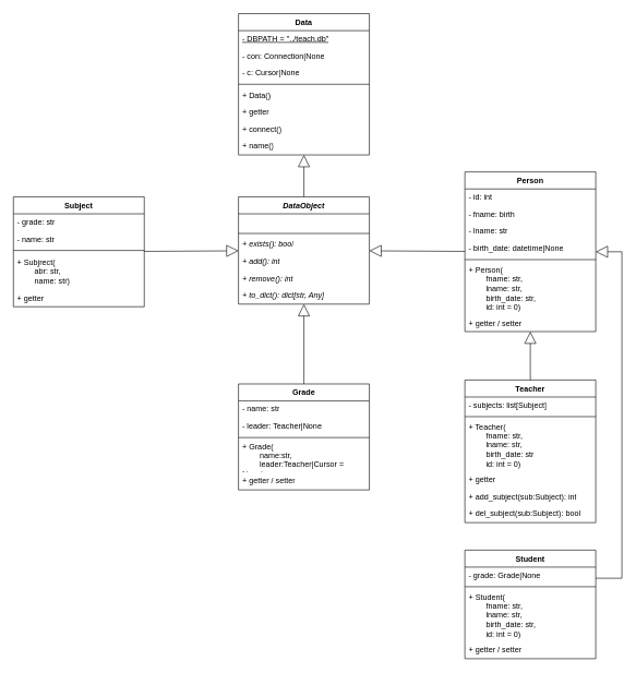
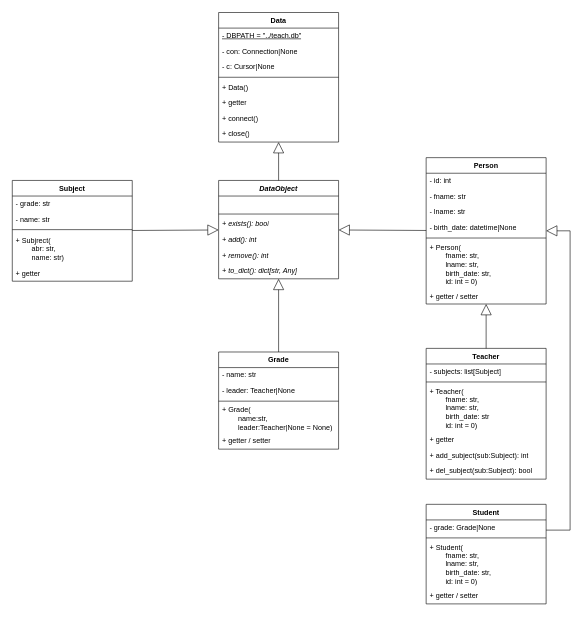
  <mxCell id="0" />
  <mxCell id="1" parent="0" />
  <mxCell id="2" value="Student" style="swimlane;fontStyle=1;align=center;verticalAlign=top;childLayout=stackLayout;horizontal=1;startSize=26;horizontalStack=0;resizeParent=1;resizeParentMax=0;resizeLast=0;collapsible=1;marginBottom=0;whiteSpace=wrap;html=1;" parent="1" vertex="1"><mxGeometry x="710" y="840" width="200" height="166" as="geometry" /></mxCell>
  <mxCell id="3" value="- grade: Grade|None" style="text;strokeColor=none;fillColor=none;align=left;verticalAlign=middle;spacingLeft=4;spacingRight=4;overflow=hidden;rotatable=0;points=[[0,0.5],[1,0.5]];portConstraint=eastwest;whiteSpace=wrap;html=1;" parent="2" vertex="1"><mxGeometry y="26" width="200" height="26" as="geometry" /></mxCell>
  <mxCell id="4" value="" style="line;strokeWidth=1;fillColor=none;align=left;verticalAlign=middle;spacingTop=-1;spacingLeft=3;spacingRight=3;rotatable=0;labelPosition=right;points=[];portConstraint=eastwest;strokeColor=inherit;" parent="2" vertex="1"><mxGeometry y="52" width="200" height="8" as="geometry" /></mxCell>
  <mxCell id="5" value="&lt;div&gt;+ Student(&lt;/div&gt;&lt;div&gt;&lt;span style=&quot;white-space: pre;&quot;&gt;&#09;&lt;/span&gt;fname: str,&lt;/div&gt;&lt;div&gt;&lt;span style=&quot;white-space: pre;&quot;&gt;&#09;&lt;/span&gt;lname: str,&lt;/div&gt;&lt;div&gt;&lt;span style=&quot;white-space: pre;&quot;&gt;&#09;&lt;/span&gt;birth_date: str,&lt;/div&gt;&lt;div&gt;&lt;span style=&quot;white-space: pre;&quot;&gt;&#09;&lt;/span&gt;id: int = 0)&lt;br&gt;&lt;/div&gt;" style="text;strokeColor=none;fillColor=none;align=left;verticalAlign=middle;spacingLeft=4;spacingRight=4;overflow=hidden;rotatable=0;points=[[0,0.5],[1,0.5]];portConstraint=eastwest;whiteSpace=wrap;html=1;" parent="2" vertex="1"><mxGeometry y="60" width="200" height="80" as="geometry" /></mxCell>
  <mxCell id="6" value="+ getter / setter" style="text;strokeColor=none;fillColor=none;align=left;verticalAlign=middle;spacingLeft=4;spacingRight=4;overflow=hidden;rotatable=0;points=[[0,0.5],[1,0.5]];portConstraint=eastwest;whiteSpace=wrap;html=1;" vertex="1" parent="2"><mxGeometry y="140" width="200" height="26" as="geometry" /></mxCell>
  <mxCell id="7" value="Data" style="swimlane;fontStyle=1;align=center;verticalAlign=top;childLayout=stackLayout;horizontal=1;startSize=26;horizontalStack=0;resizeParent=1;resizeParentMax=0;resizeLast=0;collapsible=1;marginBottom=0;whiteSpace=wrap;html=1;" parent="1" vertex="1"><mxGeometry x="364" y="20" width="200" height="216" as="geometry" /></mxCell>
  <mxCell id="8" value="- DBPATH = &quot;../teach.db&quot;" style="text;strokeColor=none;fillColor=none;align=left;verticalAlign=middle;spacingLeft=4;spacingRight=4;overflow=hidden;rotatable=0;points=[[0,0.5],[1,0.5]];portConstraint=eastwest;whiteSpace=wrap;html=1;fontStyle=4" parent="7" vertex="1"><mxGeometry y="26" width="200" height="26" as="geometry" /></mxCell>
  <mxCell id="9" value="- con: Connection|None" style="text;strokeColor=none;fillColor=none;align=left;verticalAlign=middle;spacingLeft=4;spacingRight=4;overflow=hidden;rotatable=0;points=[[0,0.5],[1,0.5]];portConstraint=eastwest;whiteSpace=wrap;html=1;" parent="7" vertex="1"><mxGeometry y="52" width="200" height="26" as="geometry" /></mxCell>
  <mxCell id="10" value="- c: Cursor|None" style="text;strokeColor=none;fillColor=none;align=left;verticalAlign=middle;spacingLeft=4;spacingRight=4;overflow=hidden;rotatable=0;points=[[0,0.5],[1,0.5]];portConstraint=eastwest;whiteSpace=wrap;html=1;" parent="7" vertex="1"><mxGeometry y="78" width="200" height="26" as="geometry" /></mxCell>
  <mxCell id="11" value="" style="line;strokeWidth=1;fillColor=none;align=left;verticalAlign=middle;spacingTop=-1;spacingLeft=3;spacingRight=3;rotatable=0;labelPosition=right;points=[];portConstraint=eastwest;strokeColor=inherit;" parent="7" vertex="1"><mxGeometry y="104" width="200" height="8" as="geometry" /></mxCell>
  <mxCell id="12" value="+ Data()" style="text;strokeColor=none;fillColor=none;align=left;verticalAlign=middle;spacingLeft=4;spacingRight=4;overflow=hidden;rotatable=0;points=[[0,0.5],[1,0.5]];portConstraint=eastwest;whiteSpace=wrap;html=1;" parent="7" vertex="1"><mxGeometry y="112" width="200" height="26" as="geometry" /></mxCell>
  <mxCell id="13" value="+ getter" style="text;strokeColor=none;fillColor=none;align=left;verticalAlign=middle;spacingLeft=4;spacingRight=4;overflow=hidden;rotatable=0;points=[[0,0.5],[1,0.5]];portConstraint=eastwest;whiteSpace=wrap;html=1;" parent="7" vertex="1"><mxGeometry y="138" width="200" height="26" as="geometry" /></mxCell>
  <mxCell id="14" value="+ connect()" style="text;strokeColor=none;fillColor=none;align=left;verticalAlign=middle;spacingLeft=4;spacingRight=4;overflow=hidden;rotatable=0;points=[[0,0.5],[1,0.5]];portConstraint=eastwest;whiteSpace=wrap;html=1;" parent="7" vertex="1"><mxGeometry y="164" width="200" height="26" as="geometry" /></mxCell>
- <mxCell id="15" value="+ name()" style="text;strokeColor=none;fillColor=none;align=left;verticalAlign=middle;spacingLeft=4;spacingRight=4;overflow=hidden;rotatable=0;points=[[0,0.5],[1,0.5]];portConstraint=eastwest;whiteSpace=wrap;html=1;" parent="7" vertex="1"><mxGeometry y="190" width="200" height="26" as="geometry" /></mxCell>
+ <mxCell id="15" value="+ close()" style="text;strokeColor=none;fillColor=none;align=left;verticalAlign=middle;spacingLeft=4;spacingRight=4;overflow=hidden;rotatable=0;points=[[0,0.5],[1,0.5]];portConstraint=eastwest;whiteSpace=wrap;html=1;" parent="7" vertex="1"><mxGeometry y="190" width="200" height="26" as="geometry" /></mxCell>
  <mxCell id="16" value="DataObject" style="swimlane;fontStyle=3;align=center;verticalAlign=top;childLayout=stackLayout;horizontal=1;startSize=26;horizontalStack=0;resizeParent=1;resizeParentMax=0;resizeLast=0;collapsible=1;marginBottom=0;whiteSpace=wrap;html=1;" parent="1" vertex="1"><mxGeometry x="364" y="300" width="200" height="164" as="geometry" /></mxCell>
  <mxCell id="17" value="&amp;nbsp;" style="text;strokeColor=none;fillColor=none;align=left;verticalAlign=middle;spacingLeft=4;spacingRight=4;overflow=hidden;rotatable=0;points=[[0,0.5],[1,0.5]];portConstraint=eastwest;whiteSpace=wrap;html=1;" parent="16" vertex="1"><mxGeometry y="26" width="200" height="26" as="geometry" /></mxCell>
  <mxCell id="18" value="" style="line;strokeWidth=1;fillColor=none;align=left;verticalAlign=middle;spacingTop=-1;spacingLeft=3;spacingRight=3;rotatable=0;labelPosition=right;points=[];portConstraint=eastwest;strokeColor=inherit;" parent="16" vertex="1"><mxGeometry y="52" width="200" height="8" as="geometry" /></mxCell>
  <mxCell id="19" value="+ exists(): bool" style="text;strokeColor=none;fillColor=none;align=left;verticalAlign=middle;spacingLeft=4;spacingRight=4;overflow=hidden;rotatable=0;points=[[0,0.5],[1,0.5]];portConstraint=eastwest;whiteSpace=wrap;html=1;fontStyle=2" parent="16" vertex="1"><mxGeometry y="60" width="200" height="26" as="geometry" /></mxCell>
  <mxCell id="20" value="+ add(): int" style="text;strokeColor=none;fillColor=none;align=left;verticalAlign=middle;spacingLeft=4;spacingRight=4;overflow=hidden;rotatable=0;points=[[0,0.5],[1,0.5]];portConstraint=eastwest;whiteSpace=wrap;html=1;fontStyle=2" parent="16" vertex="1"><mxGeometry y="86" width="200" height="26" as="geometry" /></mxCell>
  <mxCell id="21" value="+ remove(): int" style="text;strokeColor=none;fillColor=none;align=left;verticalAlign=middle;spacingLeft=4;spacingRight=4;overflow=hidden;rotatable=0;points=[[0,0.5],[1,0.5]];portConstraint=eastwest;whiteSpace=wrap;html=1;fontStyle=2" parent="16" vertex="1"><mxGeometry y="112" width="200" height="26" as="geometry" /></mxCell>
  <mxCell id="22" value="+ to_dict(): dict[str, Any]" style="text;strokeColor=none;fillColor=none;align=left;verticalAlign=middle;spacingLeft=4;spacingRight=4;overflow=hidden;rotatable=0;points=[[0,0.5],[1,0.5]];portConstraint=eastwest;whiteSpace=wrap;html=1;fontStyle=2" parent="16" vertex="1"><mxGeometry y="138" width="200" height="26" as="geometry" /></mxCell>
  <mxCell id="23" value="" style="endArrow=block;endSize=16;endFill=0;html=1;rounded=0;edgeStyle=orthogonalEdgeStyle;" parent="1" edge="1" target="32" source="2"><mxGeometry width="160" relative="1" as="geometry"><mxPoint x="654" y="760" as="sourcePoint" /><mxPoint x="814" y="760" as="targetPoint" /><Array as="points"><mxPoint x="950" y="883" /><mxPoint x="950" y="384" /></Array></mxGeometry></mxCell>
  <mxCell id="24" value="" style="endArrow=block;endSize=16;endFill=0;html=1;rounded=0;" parent="1" source="16" target="7" edge="1"><mxGeometry width="160" relative="1" as="geometry"><mxPoint x="360" y="410" as="sourcePoint" /><mxPoint x="520" y="410" as="targetPoint" /></mxGeometry></mxCell>
  <mxCell id="25" value="Subject" style="swimlane;fontStyle=1;align=center;verticalAlign=top;childLayout=stackLayout;horizontal=1;startSize=26;horizontalStack=0;resizeParent=1;resizeParentMax=0;resizeLast=0;collapsible=1;marginBottom=0;whiteSpace=wrap;html=1;" parent="1" vertex="1"><mxGeometry x="20" y="300" width="200" height="168" as="geometry" /></mxCell>
  <mxCell id="26" value="- grade: str" style="text;strokeColor=none;fillColor=none;align=left;verticalAlign=middle;spacingLeft=4;spacingRight=4;overflow=hidden;rotatable=0;points=[[0,0.5],[1,0.5]];portConstraint=eastwest;whiteSpace=wrap;html=1;" parent="25" vertex="1"><mxGeometry y="26" width="200" height="26" as="geometry" /></mxCell>
  <mxCell id="27" value="- name: str" style="text;strokeColor=none;fillColor=none;align=left;verticalAlign=middle;spacingLeft=4;spacingRight=4;overflow=hidden;rotatable=0;points=[[0,0.5],[1,0.5]];portConstraint=eastwest;whiteSpace=wrap;html=1;" parent="25" vertex="1"><mxGeometry y="52" width="200" height="26" as="geometry" /></mxCell>
  <mxCell id="28" value="" style="line;strokeWidth=1;fillColor=none;align=left;verticalAlign=middle;spacingTop=-1;spacingLeft=3;spacingRight=3;rotatable=0;labelPosition=right;points=[];portConstraint=eastwest;strokeColor=inherit;" parent="25" vertex="1"><mxGeometry y="78" width="200" height="8" as="geometry" /></mxCell>
  <mxCell id="29" value="&lt;div&gt;+ Subjrect(&lt;/div&gt;&lt;div&gt;&lt;span style=&quot;white-space: pre;&quot;&gt;&#09;&lt;/span&gt;abr: str,&lt;/div&gt;&lt;div&gt;&lt;span style=&quot;white-space: pre;&quot;&gt;&#09;&lt;/span&gt;name: str)&lt;br&gt;&lt;/div&gt;" style="text;strokeColor=none;fillColor=none;align=left;verticalAlign=middle;spacingLeft=4;spacingRight=4;overflow=hidden;rotatable=0;points=[[0,0.5],[1,0.5]];portConstraint=eastwest;whiteSpace=wrap;html=1;" parent="25" vertex="1"><mxGeometry y="86" width="200" height="56" as="geometry" /></mxCell>
  <mxCell id="30" value="+ getter" style="text;strokeColor=none;fillColor=none;align=left;verticalAlign=middle;spacingLeft=4;spacingRight=4;overflow=hidden;rotatable=0;points=[[0,0.5],[1,0.5]];portConstraint=eastwest;whiteSpace=wrap;html=1;" parent="25" vertex="1"><mxGeometry y="142" width="200" height="26" as="geometry" /></mxCell>
  <mxCell id="31" value="" style="endArrow=block;endSize=16;endFill=0;html=1;rounded=0;" parent="1" source="25" target="16" edge="1"><mxGeometry width="160" relative="1" as="geometry"><mxPoint x="170" y="420" as="sourcePoint" /><mxPoint x="330" y="420" as="targetPoint" /></mxGeometry></mxCell>
  <mxCell id="32" value="Person" style="swimlane;fontStyle=1;align=center;verticalAlign=top;childLayout=stackLayout;horizontal=1;startSize=26;horizontalStack=0;resizeParent=1;resizeParentMax=0;resizeLast=0;collapsible=1;marginBottom=0;whiteSpace=wrap;html=1;" parent="1" vertex="1"><mxGeometry x="710" y="262" width="200" height="244" as="geometry" /></mxCell>
  <mxCell id="33" value="- id: int" style="text;strokeColor=none;fillColor=none;align=left;verticalAlign=middle;spacingLeft=4;spacingRight=4;overflow=hidden;rotatable=0;points=[[0,0.5],[1,0.5]];portConstraint=eastwest;whiteSpace=wrap;html=1;" parent="32" vertex="1"><mxGeometry y="26" width="200" height="26" as="geometry" /></mxCell>
- <mxCell id="34" value="- fname: birth" style="text;strokeColor=none;fillColor=none;align=left;verticalAlign=middle;spacingLeft=4;spacingRight=4;overflow=hidden;rotatable=0;points=[[0,0.5],[1,0.5]];portConstraint=eastwest;whiteSpace=wrap;html=1;" parent="32" vertex="1"><mxGeometry y="52" width="200" height="26" as="geometry" /></mxCell>
+ <mxCell id="34" value="- fname: str" style="text;strokeColor=none;fillColor=none;align=left;verticalAlign=middle;spacingLeft=4;spacingRight=4;overflow=hidden;rotatable=0;points=[[0,0.5],[1,0.5]];portConstraint=eastwest;whiteSpace=wrap;html=1;" parent="32" vertex="1"><mxGeometry y="52" width="200" height="26" as="geometry" /></mxCell>
  <mxCell id="35" value="- lname: str" style="text;strokeColor=none;fillColor=none;align=left;verticalAlign=middle;spacingLeft=4;spacingRight=4;overflow=hidden;rotatable=0;points=[[0,0.5],[1,0.5]];portConstraint=eastwest;whiteSpace=wrap;html=1;" parent="32" vertex="1"><mxGeometry y="78" width="200" height="26" as="geometry" /></mxCell>
  <mxCell id="36" value="- birth_date: datetime|None" style="text;strokeColor=none;fillColor=none;align=left;verticalAlign=middle;spacingLeft=4;spacingRight=4;overflow=hidden;rotatable=0;points=[[0,0.5],[1,0.5]];portConstraint=eastwest;whiteSpace=wrap;html=1;" parent="32" vertex="1"><mxGeometry y="104" width="200" height="26" as="geometry" /></mxCell>
  <mxCell id="37" value="" style="line;strokeWidth=1;fillColor=none;align=left;verticalAlign=middle;spacingTop=-1;spacingLeft=3;spacingRight=3;rotatable=0;labelPosition=right;points=[];portConstraint=eastwest;strokeColor=inherit;" parent="32" vertex="1"><mxGeometry y="130" width="200" height="8" as="geometry" /></mxCell>
  <mxCell id="38" value="&lt;div&gt;+ Person(&lt;/div&gt;&lt;div&gt;&lt;span style=&quot;white-space: pre;&quot;&gt;&#09;&lt;/span&gt;fname: str,&lt;/div&gt;&lt;div&gt;&lt;span style=&quot;white-space: pre;&quot;&gt;&#09;&lt;/span&gt;lname: str,&lt;/div&gt;&lt;div&gt;&lt;span style=&quot;white-space: pre;&quot;&gt;&#09;&lt;/span&gt;birth_date: str,&lt;/div&gt;&lt;div&gt;&lt;span style=&quot;white-space: pre;&quot;&gt;&#09;&lt;/span&gt;id: int = 0)&lt;br&gt;&lt;/div&gt;" style="text;strokeColor=none;fillColor=none;align=left;verticalAlign=middle;spacingLeft=4;spacingRight=4;overflow=hidden;rotatable=0;points=[[0,0.5],[1,0.5]];portConstraint=eastwest;whiteSpace=wrap;html=1;" parent="32" vertex="1"><mxGeometry y="138" width="200" height="80" as="geometry" /></mxCell>
  <mxCell id="39" value="+ getter / setter" style="text;strokeColor=none;fillColor=none;align=left;verticalAlign=top;spacingLeft=4;spacingRight=4;overflow=hidden;rotatable=0;points=[[0,0.5],[1,0.5]];portConstraint=eastwest;whiteSpace=wrap;html=1;" parent="32" vertex="1"><mxGeometry y="218" width="200" height="26" as="geometry" /></mxCell>
  <mxCell id="40" value="" style="endArrow=block;endSize=16;endFill=0;html=1;rounded=0;" parent="1" source="32" target="16" edge="1"><mxGeometry width="160" relative="1" as="geometry"><mxPoint x="464" y="530" as="sourcePoint" /><mxPoint x="624" y="530" as="targetPoint" /></mxGeometry></mxCell>
  <mxCell id="41" value="Teacher" style="swimlane;fontStyle=1;align=center;verticalAlign=top;childLayout=stackLayout;horizontal=1;startSize=26;horizontalStack=0;resizeParent=1;resizeParentMax=0;resizeLast=0;collapsible=1;marginBottom=0;whiteSpace=wrap;html=1;" vertex="1" parent="1"><mxGeometry x="710" y="580" width="200" height="218" as="geometry" /></mxCell>
  <mxCell id="42" value="- subjects: list[Subject]" style="text;strokeColor=none;fillColor=none;align=left;verticalAlign=middle;spacingLeft=4;spacingRight=4;overflow=hidden;rotatable=0;points=[[0,0.5],[1,0.5]];portConstraint=eastwest;whiteSpace=wrap;html=1;" vertex="1" parent="41"><mxGeometry y="26" width="200" height="26" as="geometry" /></mxCell>
  <mxCell id="43" value="" style="line;strokeWidth=1;fillColor=none;align=left;verticalAlign=middle;spacingTop=-1;spacingLeft=3;spacingRight=3;rotatable=0;labelPosition=right;points=[];portConstraint=eastwest;strokeColor=inherit;" vertex="1" parent="41"><mxGeometry y="52" width="200" height="8" as="geometry" /></mxCell>
  <mxCell id="44" value="&lt;div&gt;+ Teacher(&lt;/div&gt;&lt;div&gt;&lt;span style=&quot;white-space: pre;&quot;&gt;&#09;&lt;/span&gt;fname: str,&lt;/div&gt;&lt;div&gt;&lt;span style=&quot;white-space: pre;&quot;&gt;&#09;&lt;/span&gt;lname: str,&lt;/div&gt;&lt;div&gt;&lt;span style=&quot;white-space: pre;&quot;&gt;&#09;&lt;/span&gt;birth_date: str&lt;/div&gt;&lt;div&gt;&lt;span style=&quot;white-space: pre;&quot;&gt;&#09;&lt;/span&gt;id: int = 0)&lt;br&gt;&lt;/div&gt;" style="text;strokeColor=none;fillColor=none;align=left;verticalAlign=middle;spacingLeft=4;spacingRight=4;overflow=hidden;rotatable=0;points=[[0,0.5],[1,0.5]];portConstraint=eastwest;whiteSpace=wrap;html=1;" vertex="1" parent="41"><mxGeometry y="60" width="200" height="80" as="geometry" /></mxCell>
  <mxCell id="45" value="+ getter" style="text;strokeColor=none;fillColor=none;align=left;verticalAlign=middle;spacingLeft=4;spacingRight=4;overflow=hidden;rotatable=0;points=[[0,0.5],[1,0.5]];portConstraint=eastwest;whiteSpace=wrap;html=1;" vertex="1" parent="41"><mxGeometry y="140" width="200" height="26" as="geometry" /></mxCell>
  <mxCell id="46" value="+ add_subject(sub:Subject): int" style="text;strokeColor=none;fillColor=none;align=left;verticalAlign=middle;spacingLeft=4;spacingRight=4;overflow=hidden;rotatable=0;points=[[0,0.5],[1,0.5]];portConstraint=eastwest;whiteSpace=wrap;html=1;" vertex="1" parent="41"><mxGeometry y="166" width="200" height="26" as="geometry" /></mxCell>
  <mxCell id="47" value="+ del_subject(sub:Subject): bool" style="text;strokeColor=none;fillColor=none;align=left;verticalAlign=middle;spacingLeft=4;spacingRight=4;overflow=hidden;rotatable=0;points=[[0,0.5],[1,0.5]];portConstraint=eastwest;whiteSpace=wrap;html=1;" vertex="1" parent="41"><mxGeometry y="192" width="200" height="26" as="geometry" /></mxCell>
  <mxCell id="48" value="" style="endArrow=block;endSize=16;endFill=0;html=1;rounded=0;" edge="1" source="41" parent="1" target="32"><mxGeometry width="160" relative="1" as="geometry"><mxPoint x="654" y="520" as="sourcePoint" /><mxPoint x="814" y="520" as="targetPoint" /></mxGeometry></mxCell>
  <mxCell id="49" value="Grade" style="swimlane;fontStyle=1;align=center;verticalAlign=top;childLayout=stackLayout;horizontal=1;startSize=26;horizontalStack=0;resizeParent=1;resizeParentMax=0;resizeLast=0;collapsible=1;marginBottom=0;whiteSpace=wrap;html=1;" vertex="1" parent="1"><mxGeometry x="364" y="586" width="200" height="162" as="geometry" /></mxCell>
  <mxCell id="50" value="- name: str" style="text;strokeColor=none;fillColor=none;align=left;verticalAlign=middle;spacingLeft=4;spacingRight=4;overflow=hidden;rotatable=0;points=[[0,0.5],[1,0.5]];portConstraint=eastwest;whiteSpace=wrap;html=1;" vertex="1" parent="49"><mxGeometry y="26" width="200" height="26" as="geometry" /></mxCell>
  <mxCell id="51" value="- leader: Teacher|None" style="text;strokeColor=none;fillColor=none;align=left;verticalAlign=middle;spacingLeft=4;spacingRight=4;overflow=hidden;rotatable=0;points=[[0,0.5],[1,0.5]];portConstraint=eastwest;whiteSpace=wrap;html=1;" vertex="1" parent="49"><mxGeometry y="52" width="200" height="26" as="geometry" /></mxCell>
  <mxCell id="52" value="" style="line;strokeWidth=1;fillColor=none;align=left;verticalAlign=middle;spacingTop=-1;spacingLeft=3;spacingRight=3;rotatable=0;labelPosition=right;points=[];portConstraint=eastwest;strokeColor=inherit;" vertex="1" parent="49"><mxGeometry y="78" width="200" height="8" as="geometry" /></mxCell>
- <mxCell id="53" value="&lt;div&gt;+ Grade(&lt;/div&gt;&lt;div&gt;&lt;span style=&quot;white-space: pre;&quot;&gt;&#09;&lt;/span&gt;name:str,&lt;/div&gt;&lt;div&gt;&lt;span style=&quot;white-space: pre;&quot;&gt;&#09;&lt;/span&gt;leader:Teacher|Cursor = None)&lt;/div&gt;" style="text;strokeColor=none;fillColor=none;align=left;verticalAlign=middle;spacingLeft=4;spacingRight=4;overflow=hidden;rotatable=0;points=[[0,0.5],[1,0.5]];portConstraint=eastwest;whiteSpace=wrap;html=1;" vertex="1" parent="49"><mxGeometry y="86" width="200" height="50" as="geometry" /></mxCell>
+ <mxCell id="53" value="&lt;div&gt;+ Grade(&lt;/div&gt;&lt;div&gt;&lt;span style=&quot;white-space: pre;&quot;&gt;&#09;&lt;/span&gt;name:str,&lt;/div&gt;&lt;div&gt;&lt;span style=&quot;white-space: pre;&quot;&gt;&#09;&lt;/span&gt;leader:Teacher|None = None)&lt;/div&gt;" style="text;strokeColor=none;fillColor=none;align=left;verticalAlign=middle;spacingLeft=4;spacingRight=4;overflow=hidden;rotatable=0;points=[[0,0.5],[1,0.5]];portConstraint=eastwest;whiteSpace=wrap;html=1;" vertex="1" parent="49"><mxGeometry y="86" width="200" height="50" as="geometry" /></mxCell>
  <mxCell id="54" value="+ getter / setter" style="text;strokeColor=none;fillColor=none;align=left;verticalAlign=middle;spacingLeft=4;spacingRight=4;overflow=hidden;rotatable=0;points=[[0,0.5],[1,0.5]];portConstraint=eastwest;whiteSpace=wrap;html=1;" vertex="1" parent="49"><mxGeometry y="136" width="200" height="26" as="geometry" /></mxCell>
  <mxCell id="55" value="" style="endArrow=block;endSize=16;endFill=0;html=1;rounded=0;" edge="1" source="49" parent="1" target="16"><mxGeometry width="160" relative="1" as="geometry"><mxPoint x="308" y="506" as="sourcePoint" /><mxPoint x="468" y="506" as="targetPoint" /></mxGeometry></mxCell>
